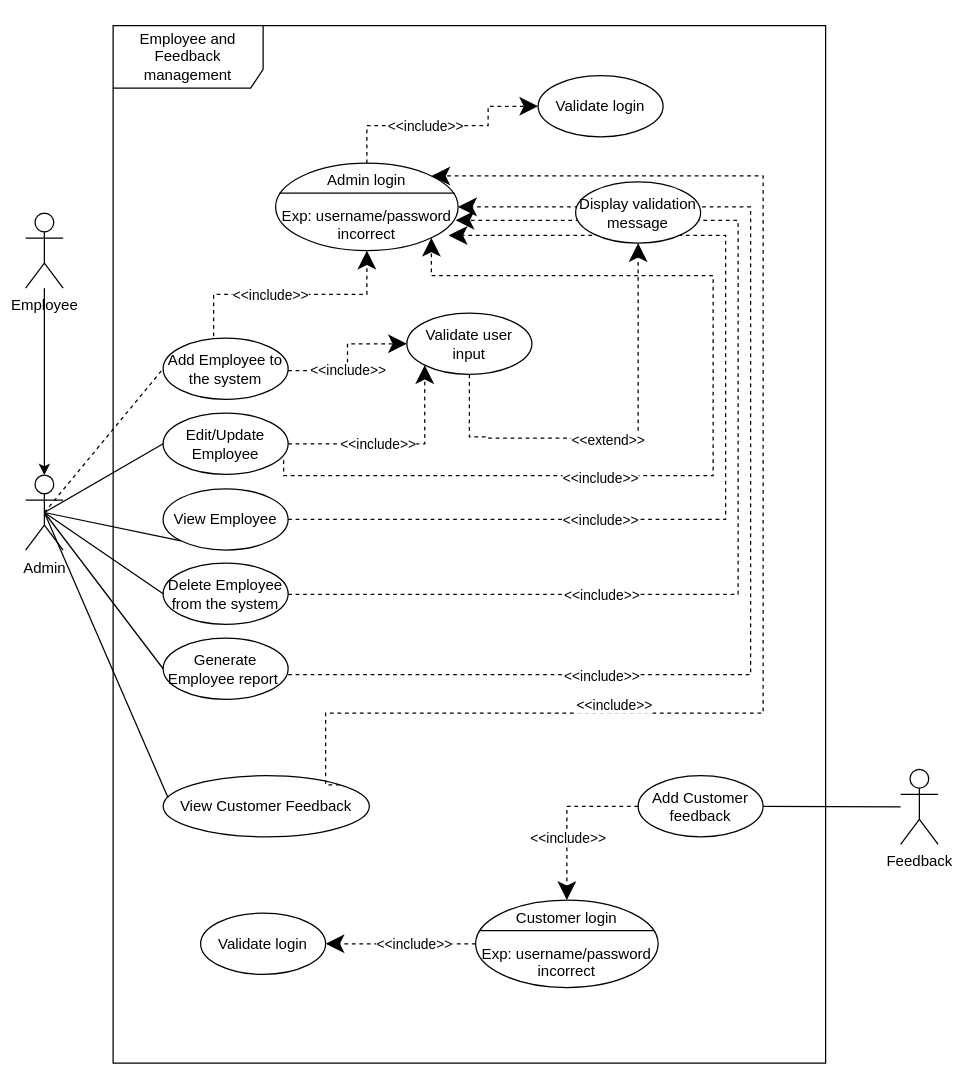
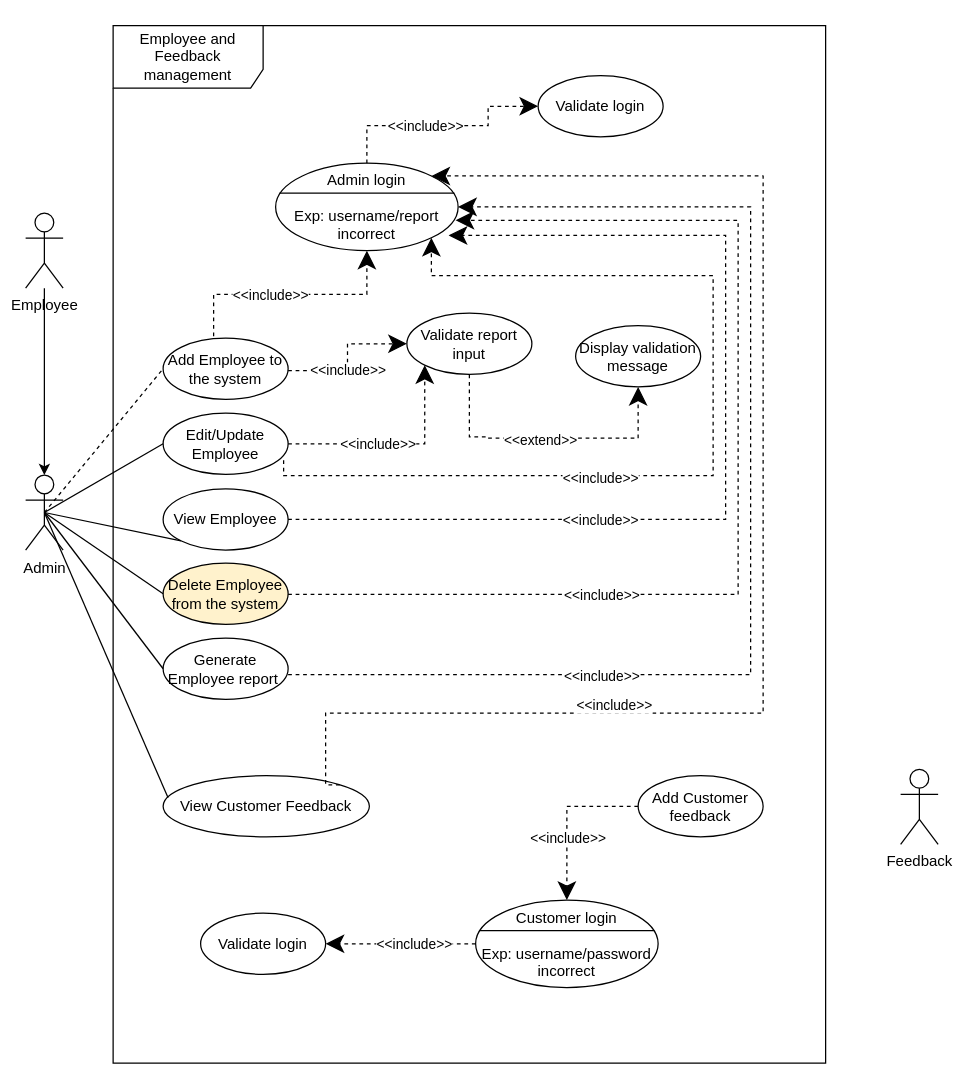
  <mxCell id="0" />
  <mxCell id="1" parent="0" />
  <mxCell id="2" value="Employee and Feedback management" style="shape=umlFrame;whiteSpace=wrap;html=1;width=120;height=50;" vertex="1" parent="1"><mxGeometry x="90" y="20" width="570" height="830" as="geometry" /></mxCell>
- <mxCell id="3" value="Admin login&lt;br&gt;&lt;br&gt;Exp: username/password incorrect" style="ellipse;whiteSpace=wrap;html=1;" vertex="1" parent="1"><mxGeometry x="220" y="130" width="146" height="70" as="geometry" /></mxCell>
+ <mxCell id="3" value="Admin login&lt;br&gt;&lt;br&gt;Exp: username/report incorrect" style="ellipse;whiteSpace=wrap;html=1;" vertex="1" parent="1"><mxGeometry x="220" y="130" width="146" height="70" as="geometry" /></mxCell>
  <mxCell id="4" value="" style="line;strokeWidth=1;fillColor=none;align=left;verticalAlign=middle;spacingTop=-1;spacingLeft=3;spacingRight=3;rotatable=0;labelPosition=right;points=[];portConstraint=eastwest;" vertex="1" parent="1"><mxGeometry x="223" y="150" width="140" height="8" as="geometry" /></mxCell>
  <mxCell id="5" value="Validate login" style="ellipse;whiteSpace=wrap;html=1;" vertex="1" parent="1"><mxGeometry x="430" y="60" width="100" height="49" as="geometry" /></mxCell>
  <mxCell id="6" value="" style="endArrow=classic;dashed=1;endFill=1;endSize=12;html=1;rounded=0;edgeStyle=orthogonalEdgeStyle;exitX=0.5;exitY=0;exitDx=0;exitDy=0;entryX=0;entryY=0.5;entryDx=0;entryDy=0;" edge="1" parent="1" source="3" target="5"><mxGeometry width="160" relative="1" as="geometry"><mxPoint x="370" y="210" as="sourcePoint" /><mxPoint x="530" y="210" as="targetPoint" /><Array as="points"><mxPoint x="293" y="100" /><mxPoint x="390" y="100" /><mxPoint x="390" y="85" /></Array></mxGeometry></mxCell>
  <mxCell id="7" value="&amp;lt;&amp;lt;include&amp;gt;&amp;gt;" style="edgeLabel;html=1;align=center;verticalAlign=middle;resizable=0;points=[];" vertex="1" connectable="0" parent="6"><mxGeometry x="-0.17" relative="1" as="geometry"><mxPoint as="offset" /></mxGeometry></mxCell>
  <mxCell id="8" value="Add Employee to the system" style="ellipse;whiteSpace=wrap;html=1;" vertex="1" parent="1"><mxGeometry x="130" y="270" width="100" height="49" as="geometry" /></mxCell>
  <mxCell id="9" value="View Employee" style="ellipse;whiteSpace=wrap;html=1;" vertex="1" parent="1"><mxGeometry x="130" y="390.5" width="100" height="49" as="geometry" /></mxCell>
  <mxCell id="10" value="Edit/Update Employee" style="ellipse;whiteSpace=wrap;html=1;" vertex="1" parent="1"><mxGeometry x="130" y="330" width="100" height="49" as="geometry" /></mxCell>
- <mxCell id="11" value="Delete Employee from the system" style="ellipse;whiteSpace=wrap;html=1;" vertex="1" parent="1"><mxGeometry x="130" y="450" width="100" height="49" as="geometry" /></mxCell>
+ <mxCell id="11" value="Delete Employee from the system" style="ellipse;whiteSpace=wrap;html=1;fillColor=#fff2cc;" vertex="1" parent="1"><mxGeometry x="130" y="450" width="100" height="49" as="geometry" /></mxCell>
  <mxCell id="12" value="Generate Employee report&amp;nbsp;" style="ellipse;whiteSpace=wrap;html=1;" vertex="1" parent="1"><mxGeometry x="130" y="510" width="100" height="49" as="geometry" /></mxCell>
  <mxCell id="13" value="View Customer Feedback" style="ellipse;whiteSpace=wrap;html=1;" vertex="1" parent="1"><mxGeometry x="130" y="620" width="165" height="49" as="geometry" /></mxCell>
- <mxCell id="14" value="Validate user input" style="ellipse;whiteSpace=wrap;html=1;" vertex="1" parent="1"><mxGeometry x="325" y="250" width="100" height="49" as="geometry" /></mxCell>
+ <mxCell id="14" value="Validate report input" style="ellipse;whiteSpace=wrap;html=1;" vertex="1" parent="1"><mxGeometry x="325" y="250" width="100" height="49" as="geometry" /></mxCell>
  <mxCell id="15" value="" style="endArrow=classic;dashed=1;endFill=1;endSize=12;html=1;rounded=0;edgeStyle=orthogonalEdgeStyle;exitX=1;exitY=0.5;exitDx=0;exitDy=0;entryX=0;entryY=1;entryDx=0;entryDy=0;" edge="1" parent="1" source="10" target="14"><mxGeometry width="160" relative="1" as="geometry"><mxPoint x="270" y="419.5" as="sourcePoint" /><mxPoint x="380" y="370" as="targetPoint" /></mxGeometry></mxCell>
  <mxCell id="16" value="&amp;lt;&amp;lt;include&amp;gt;&amp;gt;" style="edgeLabel;html=1;align=center;verticalAlign=middle;resizable=0;points=[];" vertex="1" connectable="0" parent="15"><mxGeometry x="-0.17" relative="1" as="geometry"><mxPoint as="offset" /></mxGeometry></mxCell>
  <mxCell id="17" value="" style="endArrow=classic;dashed=1;endFill=1;endSize=12;html=1;rounded=0;edgeStyle=orthogonalEdgeStyle;exitX=1;exitY=0.531;exitDx=0;exitDy=0;entryX=0;entryY=0.5;entryDx=0;entryDy=0;exitPerimeter=0;" edge="1" parent="1" source="8" target="14"><mxGeometry width="160" relative="1" as="geometry"><mxPoint x="240" y="296" as="sourcePoint" /><mxPoint x="350" y="260" as="targetPoint" /></mxGeometry></mxCell>
  <mxCell id="18" value="&amp;lt;&amp;lt;include&amp;gt;&amp;gt;" style="edgeLabel;html=1;align=center;verticalAlign=middle;resizable=0;points=[];" vertex="1" connectable="0" parent="17"><mxGeometry x="-0.17" relative="1" as="geometry"><mxPoint as="offset" /></mxGeometry></mxCell>
  <mxCell id="19" value="" style="endArrow=classic;dashed=1;endFill=1;endSize=12;html=1;rounded=0;edgeStyle=orthogonalEdgeStyle;exitX=0.404;exitY=-0.029;exitDx=0;exitDy=0;entryX=0.5;entryY=1;entryDx=0;entryDy=0;exitPerimeter=0;" edge="1" parent="1" source="8" target="3"><mxGeometry width="160" relative="1" as="geometry"><mxPoint x="170" y="259.5" as="sourcePoint" /><mxPoint x="254" y="220" as="targetPoint" /></mxGeometry></mxCell>
  <mxCell id="20" value="&amp;lt;&amp;lt;include&amp;gt;&amp;gt;" style="edgeLabel;html=1;align=center;verticalAlign=middle;resizable=0;points=[];" vertex="1" connectable="0" parent="19"><mxGeometry x="-0.17" relative="1" as="geometry"><mxPoint as="offset" /></mxGeometry></mxCell>
  <mxCell id="21" value="" style="endArrow=classic;dashed=1;endFill=1;endSize=12;html=1;rounded=0;edgeStyle=orthogonalEdgeStyle;exitX=0.964;exitY=0.771;exitDx=0;exitDy=0;entryX=1;entryY=1;entryDx=0;entryDy=0;exitPerimeter=0;" edge="1" parent="1" source="10" target="3"><mxGeometry width="160" relative="1" as="geometry"><mxPoint x="220" y="368.579" as="sourcePoint" /><mxPoint x="342.6" y="300" as="targetPoint" /><Array as="points"><mxPoint x="226" y="380" /><mxPoint x="570" y="380" /><mxPoint x="570" y="220" /><mxPoint x="345" y="220" /></Array></mxGeometry></mxCell>
  <mxCell id="22" value="&amp;lt;&amp;lt;include&amp;gt;&amp;gt;" style="edgeLabel;html=1;align=center;verticalAlign=middle;resizable=0;points=[];" vertex="1" connectable="0" parent="21"><mxGeometry x="-0.17" relative="1" as="geometry"><mxPoint x="-55" y="1" as="offset" /></mxGeometry></mxCell>
  <mxCell id="23" value="" style="endArrow=classic;dashed=1;endFill=1;endSize=12;html=1;rounded=0;edgeStyle=orthogonalEdgeStyle;exitX=1;exitY=0.5;exitDx=0;exitDy=0;entryX=0.948;entryY=0.826;entryDx=0;entryDy=0;entryPerimeter=0;" edge="1" parent="1" source="9" target="3"><mxGeometry width="160" relative="1" as="geometry"><mxPoint x="264" y="428.579" as="sourcePoint" /><mxPoint x="410" y="370" as="targetPoint" /><Array as="points"><mxPoint x="580" y="415" /><mxPoint x="580" y="188" /></Array></mxGeometry></mxCell>
  <mxCell id="24" value="&amp;lt;&amp;lt;include&amp;gt;&amp;gt;" style="edgeLabel;html=1;align=center;verticalAlign=middle;resizable=0;points=[];" vertex="1" connectable="0" parent="23"><mxGeometry x="-0.17" relative="1" as="geometry"><mxPoint x="-82" as="offset" /></mxGeometry></mxCell>
  <mxCell id="25" value="" style="endArrow=classic;dashed=1;endFill=1;endSize=12;html=1;rounded=0;edgeStyle=orthogonalEdgeStyle;entryX=0.986;entryY=0.654;entryDx=0;entryDy=0;entryPerimeter=0;" edge="1" parent="1" target="3"><mxGeometry width="160" relative="1" as="geometry"><mxPoint x="230" y="475" as="sourcePoint" /><mxPoint x="410" y="410" as="targetPoint" /><Array as="points"><mxPoint x="590" y="475" /><mxPoint x="590" y="176" /></Array></mxGeometry></mxCell>
  <mxCell id="26" value="&amp;lt;&amp;lt;include&amp;gt;&amp;gt;" style="edgeLabel;html=1;align=center;verticalAlign=middle;resizable=0;points=[];" vertex="1" connectable="0" parent="25"><mxGeometry x="-0.17" relative="1" as="geometry"><mxPoint x="-110" y="7" as="offset" /></mxGeometry></mxCell>
  <mxCell id="27" value="" style="endArrow=classic;dashed=1;endFill=1;endSize=12;html=1;rounded=0;edgeStyle=orthogonalEdgeStyle;entryX=1;entryY=0.5;entryDx=0;entryDy=0;" edge="1" parent="1" target="3"><mxGeometry width="160" relative="1" as="geometry"><mxPoint x="230" y="539.22" as="sourcePoint" /><mxPoint x="363.956" y="240" as="targetPoint" /><Array as="points"><mxPoint x="600" y="539" /><mxPoint x="600" y="165" /></Array></mxGeometry></mxCell>
  <mxCell id="28" value="&amp;lt;&amp;lt;include&amp;gt;&amp;gt;" style="edgeLabel;html=1;align=center;verticalAlign=middle;resizable=0;points=[];" vertex="1" connectable="0" parent="27"><mxGeometry x="-0.17" relative="1" as="geometry"><mxPoint x="-120" y="37" as="offset" /></mxGeometry></mxCell>
- <mxCell id="29" value="Display validation message" style="ellipse;whiteSpace=wrap;html=1;" vertex="1" parent="1"><mxGeometry x="460" y="145" width="100" height="49" as="geometry" /></mxCell>
+ <mxCell id="29" value="Display validation message" style="ellipse;whiteSpace=wrap;html=1;" vertex="1" parent="1"><mxGeometry x="460" y="260" width="100" height="49" as="geometry" /></mxCell>
  <mxCell id="30" value="" style="endArrow=classic;dashed=1;endFill=1;endSize=12;html=1;rounded=0;edgeStyle=orthogonalEdgeStyle;exitX=0.5;exitY=1;exitDx=0;exitDy=0;entryX=0.5;entryY=1;entryDx=0;entryDy=0;" edge="1" parent="1" source="14" target="29"><mxGeometry width="160" relative="1" as="geometry"><mxPoint x="430" y="330" as="sourcePoint" /><mxPoint x="590" y="330" as="targetPoint" /><Array as="points"><mxPoint x="390" y="349" /><mxPoint x="390" y="350" /><mxPoint x="510" y="350" /></Array></mxGeometry></mxCell>
  <mxCell id="31" value="&amp;lt;&amp;lt;extend&amp;gt;&amp;gt;" style="edgeLabel;html=1;align=center;verticalAlign=middle;resizable=0;points=[];" vertex="1" connectable="0" parent="30"><mxGeometry x="-0.06" y="-1" relative="1" as="geometry"><mxPoint as="offset" /></mxGeometry></mxCell>
  <mxCell id="32" value="Add Customer feedback" style="ellipse;whiteSpace=wrap;html=1;" vertex="1" parent="1"><mxGeometry x="510" y="620" width="100" height="49" as="geometry" /></mxCell>
  <mxCell id="33" value="" style="endArrow=classic;dashed=1;endFill=1;endSize=12;html=1;rounded=0;edgeStyle=orthogonalEdgeStyle;entryX=1;entryY=0;entryDx=0;entryDy=0;exitX=1;exitY=0;exitDx=0;exitDy=0;" edge="1" parent="1" source="13" target="3"><mxGeometry width="160" relative="1" as="geometry"><mxPoint x="240" y="524.22" as="sourcePoint" /><mxPoint x="376" y="150" as="targetPoint" /><Array as="points"><mxPoint x="260" y="627" /><mxPoint x="260" y="570" /><mxPoint x="610" y="570" /><mxPoint x="610" y="140" /></Array></mxGeometry></mxCell>
  <mxCell id="34" value="&amp;lt;&amp;lt;include&amp;gt;&amp;gt;" style="edgeLabel;html=1;align=center;verticalAlign=middle;resizable=0;points=[];" vertex="1" connectable="0" parent="33"><mxGeometry x="-0.17" relative="1" as="geometry"><mxPoint x="-120" y="37" as="offset" /></mxGeometry></mxCell>
  <mxCell id="35" value="Customer login&lt;br&gt;&lt;br&gt;Exp: username/password incorrect" style="ellipse;whiteSpace=wrap;html=1;" vertex="1" parent="1"><mxGeometry x="380" y="719.5" width="146" height="70" as="geometry" /></mxCell>
  <mxCell id="36" value="" style="line;strokeWidth=1;fillColor=none;align=left;verticalAlign=middle;spacingTop=-1;spacingLeft=3;spacingRight=3;rotatable=0;labelPosition=right;points=[];portConstraint=eastwest;" vertex="1" parent="1"><mxGeometry x="383" y="740" width="140" height="8" as="geometry" /></mxCell>
  <mxCell id="37" value="Validate login" style="ellipse;whiteSpace=wrap;html=1;" vertex="1" parent="1"><mxGeometry x="160" y="730" width="100" height="49" as="geometry" /></mxCell>
  <mxCell id="38" value="" style="endArrow=classic;dashed=1;endFill=1;endSize=12;html=1;rounded=0;edgeStyle=orthogonalEdgeStyle;exitX=0;exitY=0.5;exitDx=0;exitDy=0;entryX=0.5;entryY=0;entryDx=0;entryDy=0;" edge="1" parent="1" source="32" target="35"><mxGeometry width="160" relative="1" as="geometry"><mxPoint x="340" y="714.5" as="sourcePoint" /><mxPoint x="477" y="669" as="targetPoint" /><Array as="points"><mxPoint x="453" y="645" /></Array></mxGeometry></mxCell>
  <mxCell id="39" value="&amp;lt;&amp;lt;include&amp;gt;&amp;gt;" style="edgeLabel;html=1;align=center;verticalAlign=middle;resizable=0;points=[];" vertex="1" connectable="0" parent="38"><mxGeometry x="-0.17" relative="1" as="geometry"><mxPoint x="-2" y="25" as="offset" /></mxGeometry></mxCell>
  <mxCell id="40" value="" style="endArrow=classic;dashed=1;endFill=1;endSize=12;html=1;rounded=0;edgeStyle=orthogonalEdgeStyle;exitX=0;exitY=0.5;exitDx=0;exitDy=0;entryX=1;entryY=0.5;entryDx=0;entryDy=0;" edge="1" parent="1" source="35" target="37"><mxGeometry width="160" relative="1" as="geometry"><mxPoint x="363" y="630" as="sourcePoint" /><mxPoint x="306" y="705" as="targetPoint" /><Array as="points"><mxPoint x="360" y="755" /><mxPoint x="360" y="755" /></Array></mxGeometry></mxCell>
  <mxCell id="41" value="&amp;lt;&amp;lt;include&amp;gt;&amp;gt;" style="edgeLabel;html=1;align=center;verticalAlign=middle;resizable=0;points=[];" vertex="1" connectable="0" parent="40"><mxGeometry x="-0.17" relative="1" as="geometry"><mxPoint as="offset" /></mxGeometry></mxCell>
  <mxCell id="42" style="rounded=0;orthogonalLoop=1;jettySize=auto;html=1;exitX=0.5;exitY=0.5;exitDx=0;exitDy=0;exitPerimeter=0;entryX=0;entryY=0.5;entryDx=0;entryDy=0;endArrow=none;endFill=0;dashed=1;" edge="1" parent="1" source="48" target="8"><mxGeometry relative="1" as="geometry" /></mxCell>
  <mxCell id="43" style="rounded=0;orthogonalLoop=1;jettySize=auto;html=1;exitX=0.5;exitY=0.5;exitDx=0;exitDy=0;exitPerimeter=0;entryX=0;entryY=0.5;entryDx=0;entryDy=0;endArrow=none;endFill=0;" edge="1" parent="1" source="48" target="10"><mxGeometry relative="1" as="geometry" /></mxCell>
  <mxCell id="44" style="rounded=0;orthogonalLoop=1;jettySize=auto;html=1;exitX=0.5;exitY=0.5;exitDx=0;exitDy=0;exitPerimeter=0;entryX=0;entryY=1;entryDx=0;entryDy=0;endArrow=none;endFill=0;" edge="1" parent="1" source="48" target="9"><mxGeometry relative="1" as="geometry" /></mxCell>
  <mxCell id="45" style="rounded=0;orthogonalLoop=1;jettySize=auto;html=1;exitX=0.5;exitY=0.5;exitDx=0;exitDy=0;exitPerimeter=0;entryX=0;entryY=0.5;entryDx=0;entryDy=0;endArrow=none;endFill=0;" edge="1" parent="1" source="48" target="11"><mxGeometry relative="1" as="geometry" /></mxCell>
  <mxCell id="46" style="rounded=0;orthogonalLoop=1;jettySize=auto;html=1;exitX=0.5;exitY=0.5;exitDx=0;exitDy=0;exitPerimeter=0;entryX=0;entryY=0.5;entryDx=0;entryDy=0;endArrow=none;endFill=0;" edge="1" parent="1" source="48" target="12"><mxGeometry relative="1" as="geometry" /></mxCell>
  <mxCell id="47" style="edgeStyle=none;rounded=0;orthogonalLoop=1;jettySize=auto;html=1;exitX=0.5;exitY=0.5;exitDx=0;exitDy=0;exitPerimeter=0;entryX=0.024;entryY=0.363;entryDx=0;entryDy=0;entryPerimeter=0;endArrow=none;endFill=0;" edge="1" parent="1" source="48" target="13"><mxGeometry relative="1" as="geometry" /></mxCell>
  <mxCell id="48" value="Admin" style="shape=umlActor;verticalLabelPosition=bottom;verticalAlign=top;html=1;" vertex="1" parent="1"><mxGeometry x="20" y="379.5" width="30" height="60" as="geometry" /></mxCell>
  <mxCell id="49" style="edgeStyle=orthogonalEdgeStyle;rounded=0;orthogonalLoop=1;jettySize=auto;html=1;entryX=0.5;entryY=0;entryDx=0;entryDy=0;entryPerimeter=0;endArrow=classic;endFill=1;" edge="1" parent="1" source="50" target="48"><mxGeometry relative="1" as="geometry"><Array as="points"><mxPoint x="35" y="340" /><mxPoint x="35" y="340" /></Array></mxGeometry></mxCell>
  <mxCell id="50" value="Employee" style="shape=umlActor;verticalLabelPosition=bottom;verticalAlign=top;html=1;" vertex="1" parent="1"><mxGeometry x="20" y="170" width="30" height="60" as="geometry" /></mxCell>
- <mxCell id="51" style="edgeStyle=none;rounded=0;orthogonalLoop=1;jettySize=auto;html=1;endArrow=none;endFill=0;" edge="1" parent="1" source="52" target="32"><mxGeometry relative="1" as="geometry" /></mxCell>
  <mxCell id="52" value="Feedback" style="shape=umlActor;verticalLabelPosition=bottom;verticalAlign=top;html=1;" vertex="1" parent="1"><mxGeometry x="720" y="615" width="30" height="60" as="geometry" /></mxCell>
